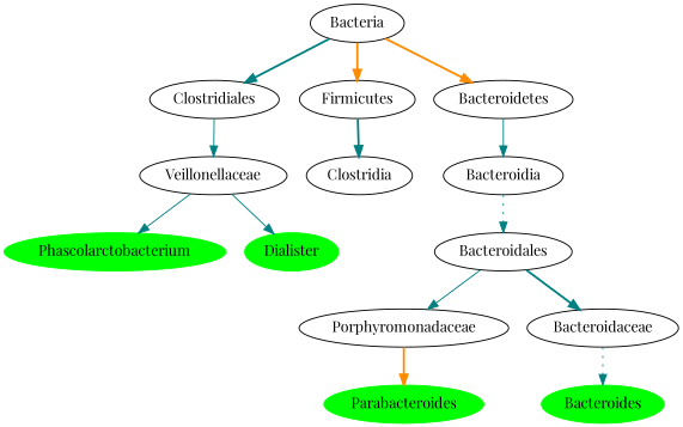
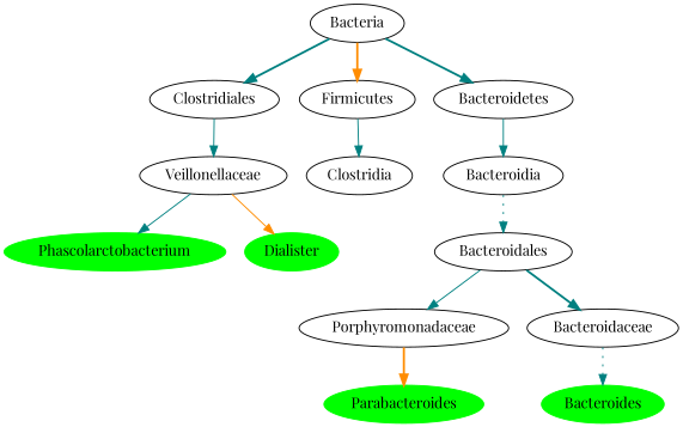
  digraph {
    fontname="Playfair Display"
    node [fontname="Playfair Display"]
    edge [color=teal fontname="Playfair Display" style=bold]
    n1 [color=green label=Phascolarctobacterium style=filled]
    n2 [label=Veillonellaceae]
    n3 [color=green label=Dialister style=filled]
    n4 [label=Clostridiales]
    n5 [label=Clostridia]
    n6 [label=Firmicutes]
    n7 [label=Bacteria]
    n8 [label=Bacteroidetes]
    n9 [label=Bacteroidia]
    n10 [color=green label=Parabacteroides style=filled]
    n11 [label=Porphyromonadaceae]
    n12 [label=Bacteroidales]
    n13 [label=Bacteroidaceae]
    n14 [color=green label=Bacteroides style=filled]
    n2 -> n1 [style=solid]
-   n2 -> n3 [style=solid]
+   n2 -> n3 [color=darkorange style=solid]
    n4 -> n2 [style=solid]
-   n6 -> n5
+   n6 -> n5 [style=solid]
    n7 -> n4
    n7 -> n6 [color=darkorange]
-   n7 -> n8 [color=darkorange]
+   n7 -> n8
    n8 -> n9 [style=solid]
    n9 -> n12 [style=dotted]
    n11 -> n10 [color=darkorange]
    n12 -> n11 [style=solid]
    n12 -> n13
    n13 -> n14 [style=dotted]
  }
